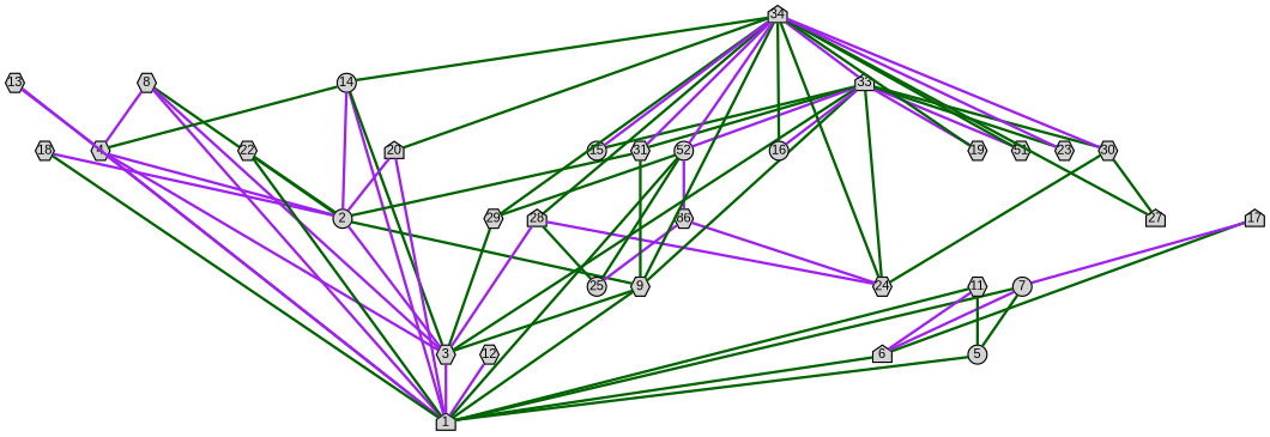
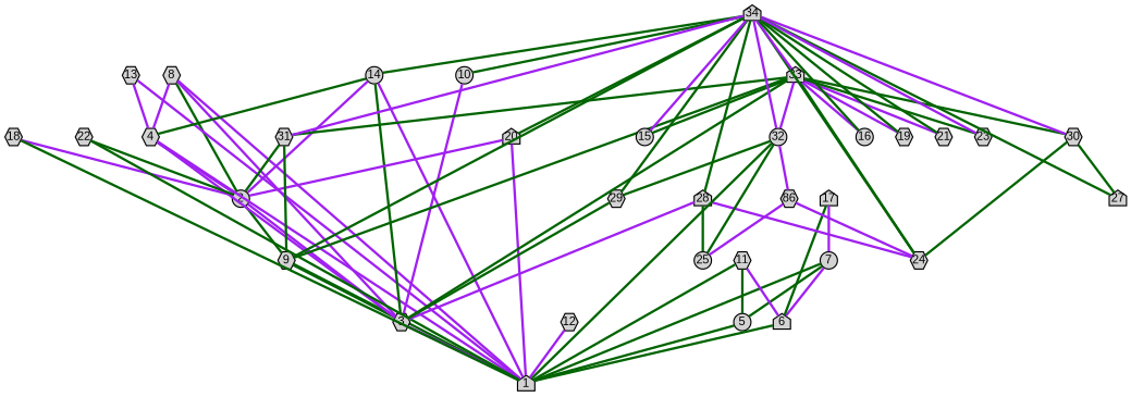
  graph {
    splines=line
    node [fixedsize=true fontname=Arial fontsize=10 shape=hexagon style=filled]
    edge [arrowhead=none color=darkgreen penwidth=2]
    2 [height=0.19444 shape=circle width=0.19444]
    9 [height=0.19444 width=0.19444]
    1 [height=0.19444 shape=house width=0.19444]
    3 [height=0.19444 width=0.19444]
    4 [height=0.19444 width=0.19444]
    5 [height=0.19444 shape=circle width=0.19444]
    6 [height=0.19444 shape=house width=0.19444]
    7 [height=0.19444 shape=circle width=0.19444]
    8 [height=0.19444 width=0.19444]
+   10 [height=0.19444 shape=circle width=0.19444]
    11 [height=0.19444 width=0.19444]
    12 [height=0.19444 width=0.19444]
    13 [height=0.19444 width=0.19444]
    14 [height=0.19444 shape=circle width=0.19444]
    17 [height=0.19444 shape=house width=0.19444]
    18 [height=0.19444 width=0.19444]
    20 [height=0.19444 shape=house width=0.19444]
    22 [height=0.19444 width=0.19444]
    n19 [height=0.19444 label=86 width=0.19444]
    24 [height=0.19444 width=0.19444]
    25 [height=0.19444 shape=circle width=0.19444]
    28 [height=0.19444 shape=house width=0.19444]
    29 [height=0.19444 width=0.19444]
    30 [height=0.19444 width=0.19444]
    27 [height=0.19444 shape=house width=0.19444]
    31 [height=0.19444 width=0.19444]
-   32 [height=0.19444 shape=circle width=0.19444 label=52]
+   32 [height=0.19444 shape=circle width=0.19444]
    33 [height=0.19444 shape=house width=0.19444]
    15 [height=0.19444 shape=circle width=0.19444]
    16 [height=0.19444 shape=circle width=0.19444]
    19 [height=0.19444 width=0.19444]
-   21 [height=0.19444 width=0.19444 label=51]
+   21 [height=0.19444 width=0.19444]
    23 [height=0.19444 width=0.19444]
    34 [height=0.19444 shape=house width=0.19444]
    2 -- 9
    9 -- 1
    9 -- 3
    3 -- 2 [color=purple]
    3 -- 1 [color=purple]
    4 -- 2 [color=purple]
    4 -- 1 [color=purple]
    4 -- 3 [color=purple]
    5 -- 1
    6 -- 1
    7 -- 1
    7 -- 5
    7 -- 6 [color=purple]
    8 -- 2
    8 -- 1 [color=purple]
    8 -- 3 [color=purple]
    8 -- 4 [color=purple]
+   10 -- 3 [color=purple]
    11 -- 1
    11 -- 5
    11 -- 6 [color=purple]
    12 -- 1 [color=purple]
    13 -- 1 [color=purple]
    13 -- 4 [color=purple]
    14 -- 2 [color=purple]
    14 -- 1 [color=purple]
    14 -- 3
    14 -- 4
    17 -- 6
    17 -- 7 [color=purple]
    18 -- 2 [color=purple]
    18 -- 1
    20 -- 2 [color=purple]
    20 -- 1 [color=purple]
    22 -- 2
    22 -- 1
    n19 -- 24 [color=purple]
    n19 -- 25 [color=purple]
    28 -- 3 [color=purple]
    28 -- 24 [color=purple]
    28 -- 25
    29 -- 3
    30 -- 24
    30 -- 27
    31 -- 2
    31 -- 9
    32 -- 1
    32 -- n19 [color=purple]
    32 -- 25
    32 -- 29
    33 -- 9
    33 -- 3
    33 -- 24
    33 -- 30
    33 -- 31
    33 -- 32 [color=purple]
    33 -- 15
    33 -- 16 [color=purple]
    33 -- 19 [color=purple]
    33 -- 21 [color=purple]
    33 -- 23
    34 -- 9
+   34 -- 10
    34 -- 14
    34 -- 20
    34 -- 24
    34 -- 28
    34 -- 29
    34 -- 30 [color=purple]
    34 -- 27
    34 -- 31 [color=purple]
    34 -- 32 [color=purple]
    34 -- 33 [color=purple]
    34 -- 15 [color=purple]
    34 -- 16
    34 -- 19
    34 -- 21
    34 -- 23 [color=purple]
  }
